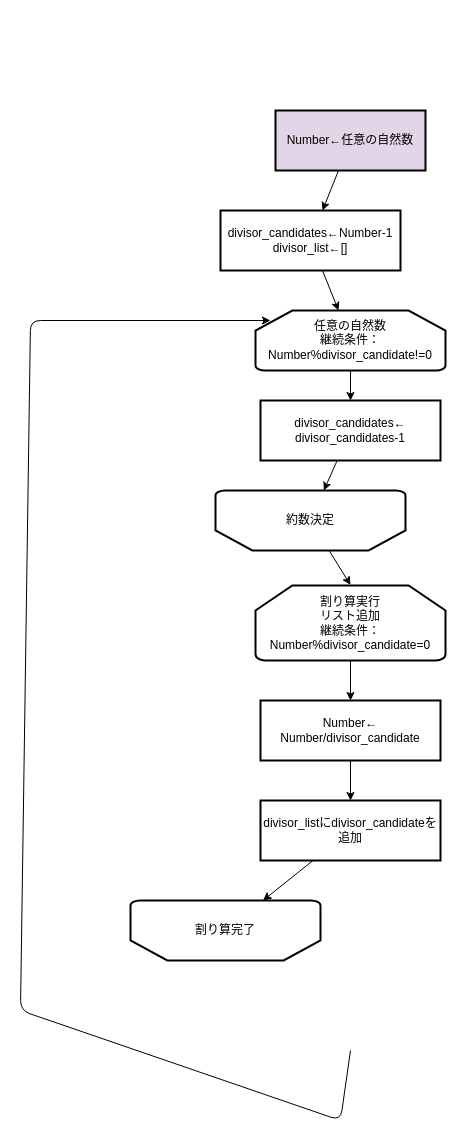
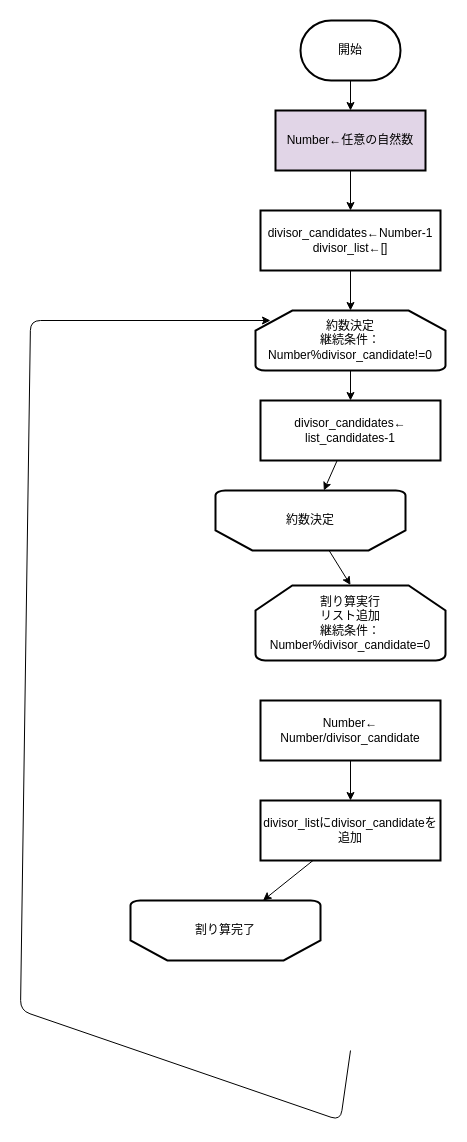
  <mxCell id="0" />
  <mxCell id="1" parent="0" />
+ <mxCell id="2" value="" style="edgeStyle=none;html=1;" edge="1" parent="1" source="3" target="5"><mxGeometry relative="1" as="geometry" /></mxCell>
+ <mxCell id="3" value="開始" style="strokeWidth=2;html=1;shape=mxgraph.flowchart.terminator;whiteSpace=wrap;" vertex="1" parent="1"><mxGeometry x="300" y="20" width="100" height="60" as="geometry" /></mxCell>
  <mxCell id="4" value="" style="edgeStyle=none;html=1;" edge="1" parent="1" source="5" target="7"><mxGeometry relative="1" as="geometry" /></mxCell>
  <mxCell id="5" value="Number←任意の自然数" style="whiteSpace=wrap;html=1;strokeWidth=2;fillColor=#e1d5e7;" vertex="1" parent="1"><mxGeometry x="275" y="110" width="150" height="60" as="geometry" /></mxCell>
  <mxCell id="6" value="" style="edgeStyle=none;html=1;" edge="1" parent="1" source="7" target="9"><mxGeometry relative="1" as="geometry" /></mxCell>
- <mxCell id="7" value="divisor_candidates←Number-1&lt;br&gt;divisor_list←[]" style="whiteSpace=wrap;html=1;strokeWidth=2;" vertex="1" parent="1"><mxGeometry x="220" y="210" width="180" height="60" as="geometry" /></mxCell>
+ <mxCell id="7" value="divisor_candidates←Number-1&lt;br&gt;divisor_list←[]" style="whiteSpace=wrap;html=1;strokeWidth=2;" vertex="1" parent="1"><mxGeometry x="260" y="210" width="180" height="60" as="geometry" /></mxCell>
  <mxCell id="8" style="edgeStyle=none;html=1;" edge="1" parent="1" source="9"><mxGeometry relative="1" as="geometry"><mxPoint x="350" y="400" as="targetPoint" /></mxGeometry></mxCell>
- <mxCell id="9" value="任意の自然数&lt;br&gt;継続条件：Number%divisor_candidate!=0" style="strokeWidth=2;html=1;shape=mxgraph.flowchart.loop_limit;whiteSpace=wrap;" vertex="1" parent="1"><mxGeometry x="255" y="310" width="190" height="60" as="geometry" /></mxCell>
+ <mxCell id="9" value="約数決定&lt;br&gt;継続条件：Number%divisor_candidate!=0" style="strokeWidth=2;html=1;shape=mxgraph.flowchart.loop_limit;whiteSpace=wrap;" vertex="1" parent="1"><mxGeometry x="255" y="310" width="190" height="60" as="geometry" /></mxCell>
  <mxCell id="10" value="" style="edgeStyle=none;html=1;" edge="1" parent="1" source="11" target="13"><mxGeometry relative="1" as="geometry" /></mxCell>
- <mxCell id="11" value="divisor_candidates←&lt;br&gt;divisor_candidates-1" style="whiteSpace=wrap;html=1;strokeWidth=2;" vertex="1" parent="1"><mxGeometry x="260" y="400" width="180" height="60" as="geometry" /></mxCell>
+ <mxCell id="11" value="divisor_candidates←&lt;br&gt;list_candidates-1" style="whiteSpace=wrap;html=1;strokeWidth=2;" vertex="1" parent="1"><mxGeometry x="260" y="400" width="180" height="60" as="geometry" /></mxCell>
  <mxCell id="12" value="" style="edgeStyle=none;html=1;" edge="1" parent="1" source="13"><mxGeometry relative="1" as="geometry"><mxPoint x="350" y="584.5" as="targetPoint" /></mxGeometry></mxCell>
  <mxCell id="13" value="約数決定" style="strokeWidth=2;html=1;shape=mxgraph.flowchart.loop_limit;whiteSpace=wrap;direction=west;" vertex="1" parent="1"><mxGeometry x="215" y="490" width="190" height="60" as="geometry" /></mxCell>
- <mxCell id="14" value="" style="edgeStyle=none;html=1;" edge="1" parent="1" source="15" target="17"><mxGeometry relative="1" as="geometry" /></mxCell>
  <mxCell id="15" value="割り算実行&lt;br&gt;リスト追加&lt;br&gt;継続条件：Number%divisor_candidate=0" style="strokeWidth=2;html=1;shape=mxgraph.flowchart.loop_limit;whiteSpace=wrap;" vertex="1" parent="1"><mxGeometry x="255" y="585" width="190" height="75" as="geometry" /></mxCell>
  <mxCell id="16" value="" style="edgeStyle=none;html=1;" edge="1" parent="1" source="17"><mxGeometry relative="1" as="geometry"><mxPoint x="350" y="800" as="targetPoint" /></mxGeometry></mxCell>
  <mxCell id="17" value="Number←&lt;br&gt;Number/divisor_candidate" style="whiteSpace=wrap;html=1;strokeWidth=2;" vertex="1" parent="1"><mxGeometry x="260" y="700" width="180" height="60" as="geometry" /></mxCell>
  <mxCell id="18" style="edgeStyle=none;html=1;" edge="1" parent="1"><mxGeometry relative="1" as="geometry"><mxPoint x="270" y="320" as="targetPoint" /><mxPoint x="350" y="1050" as="sourcePoint" /><Array as="points"><mxPoint x="340" y="1120" /><mxPoint y="1010" x="20" /><mxPoint x="30" y="320" /></Array></mxGeometry></mxCell>
  <mxCell id="19" value="割り算完了" style="strokeWidth=2;html=1;shape=mxgraph.flowchart.loop_limit;whiteSpace=wrap;direction=west;" vertex="1" parent="1"><mxGeometry x="130" y="900" width="190" height="60" as="geometry" /></mxCell>
  <mxCell id="20" value="" style="edgeStyle=none;html=1;" edge="1" parent="1" source="21" target="19"><mxGeometry relative="1" as="geometry" /></mxCell>
  <mxCell id="21" value="divisor_listにdivisor_candidateを追加" style="whiteSpace=wrap;html=1;strokeWidth=2;" vertex="1" parent="1"><mxGeometry x="260" y="800" width="180" height="60" as="geometry" /></mxCell>
